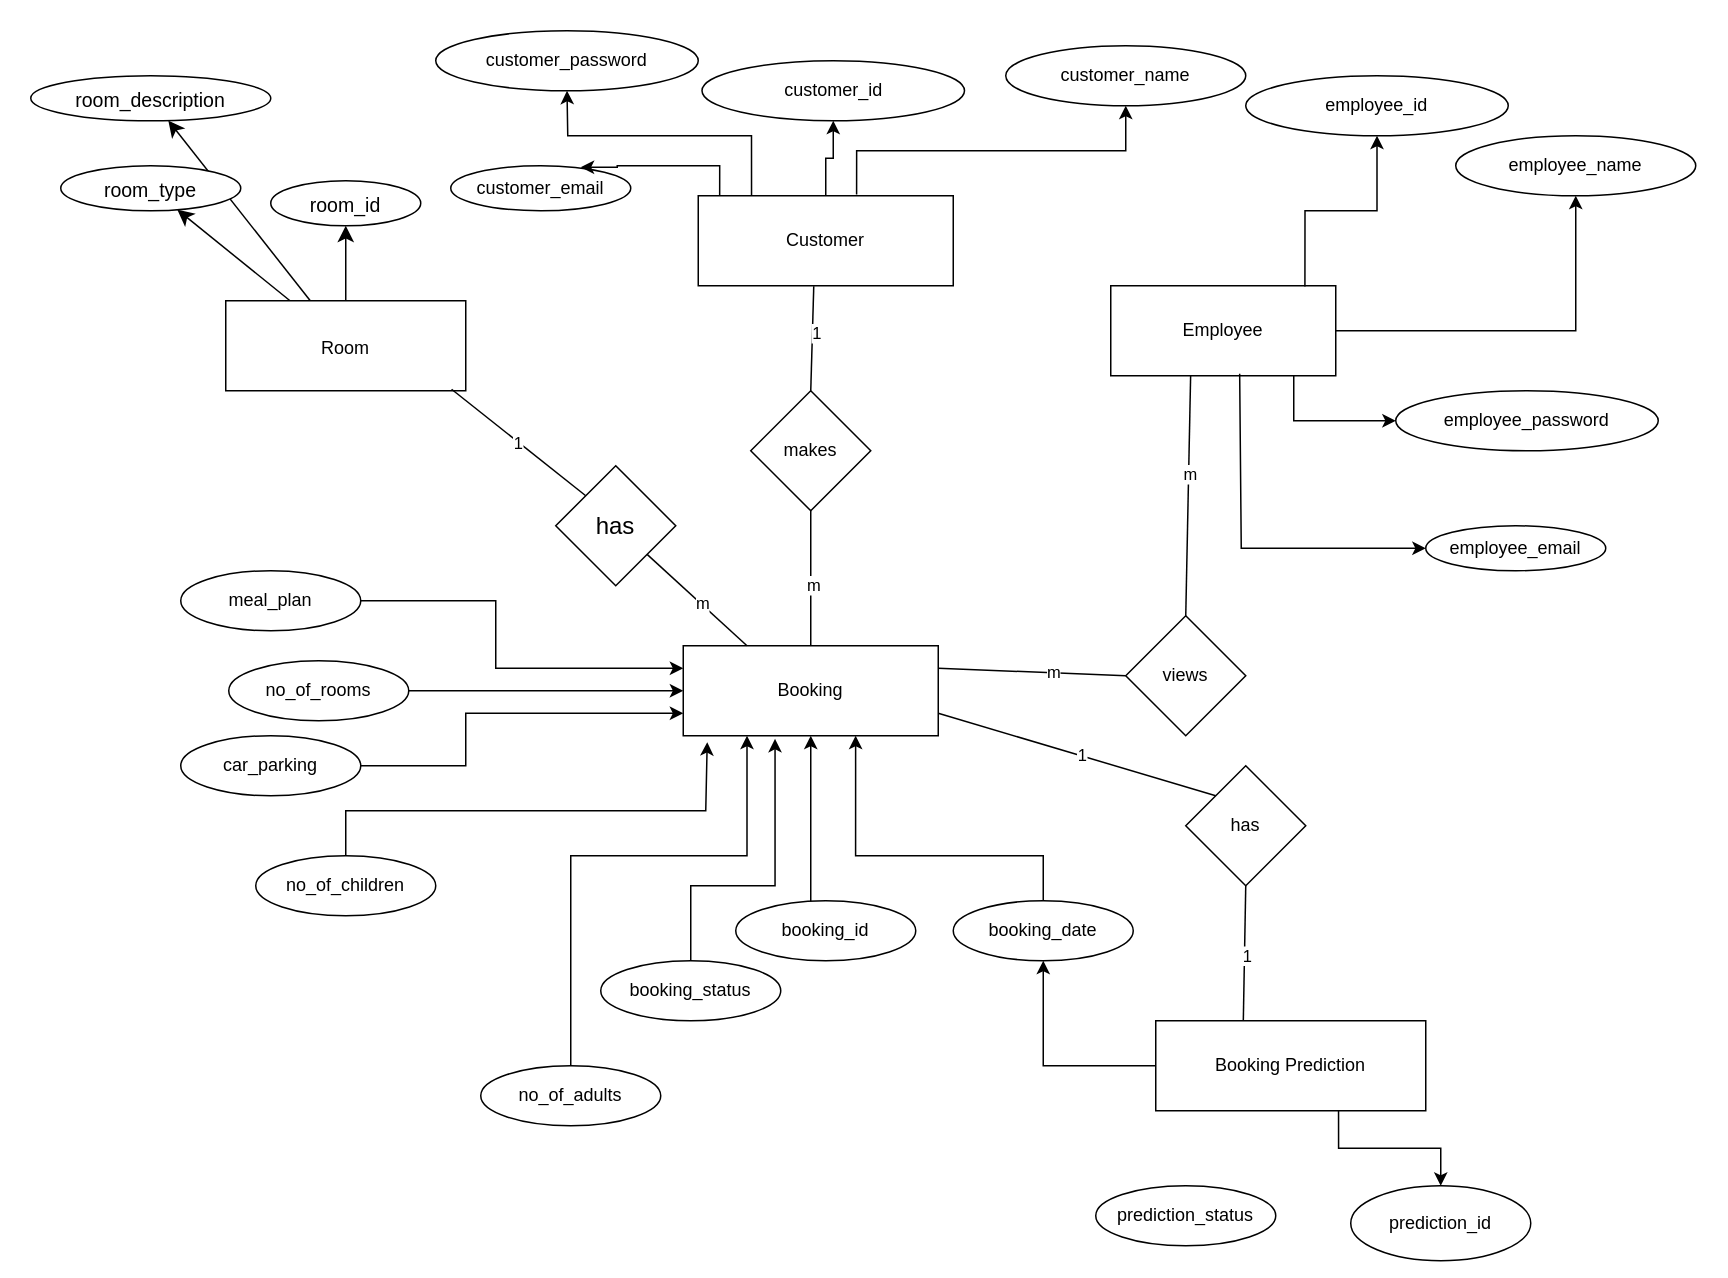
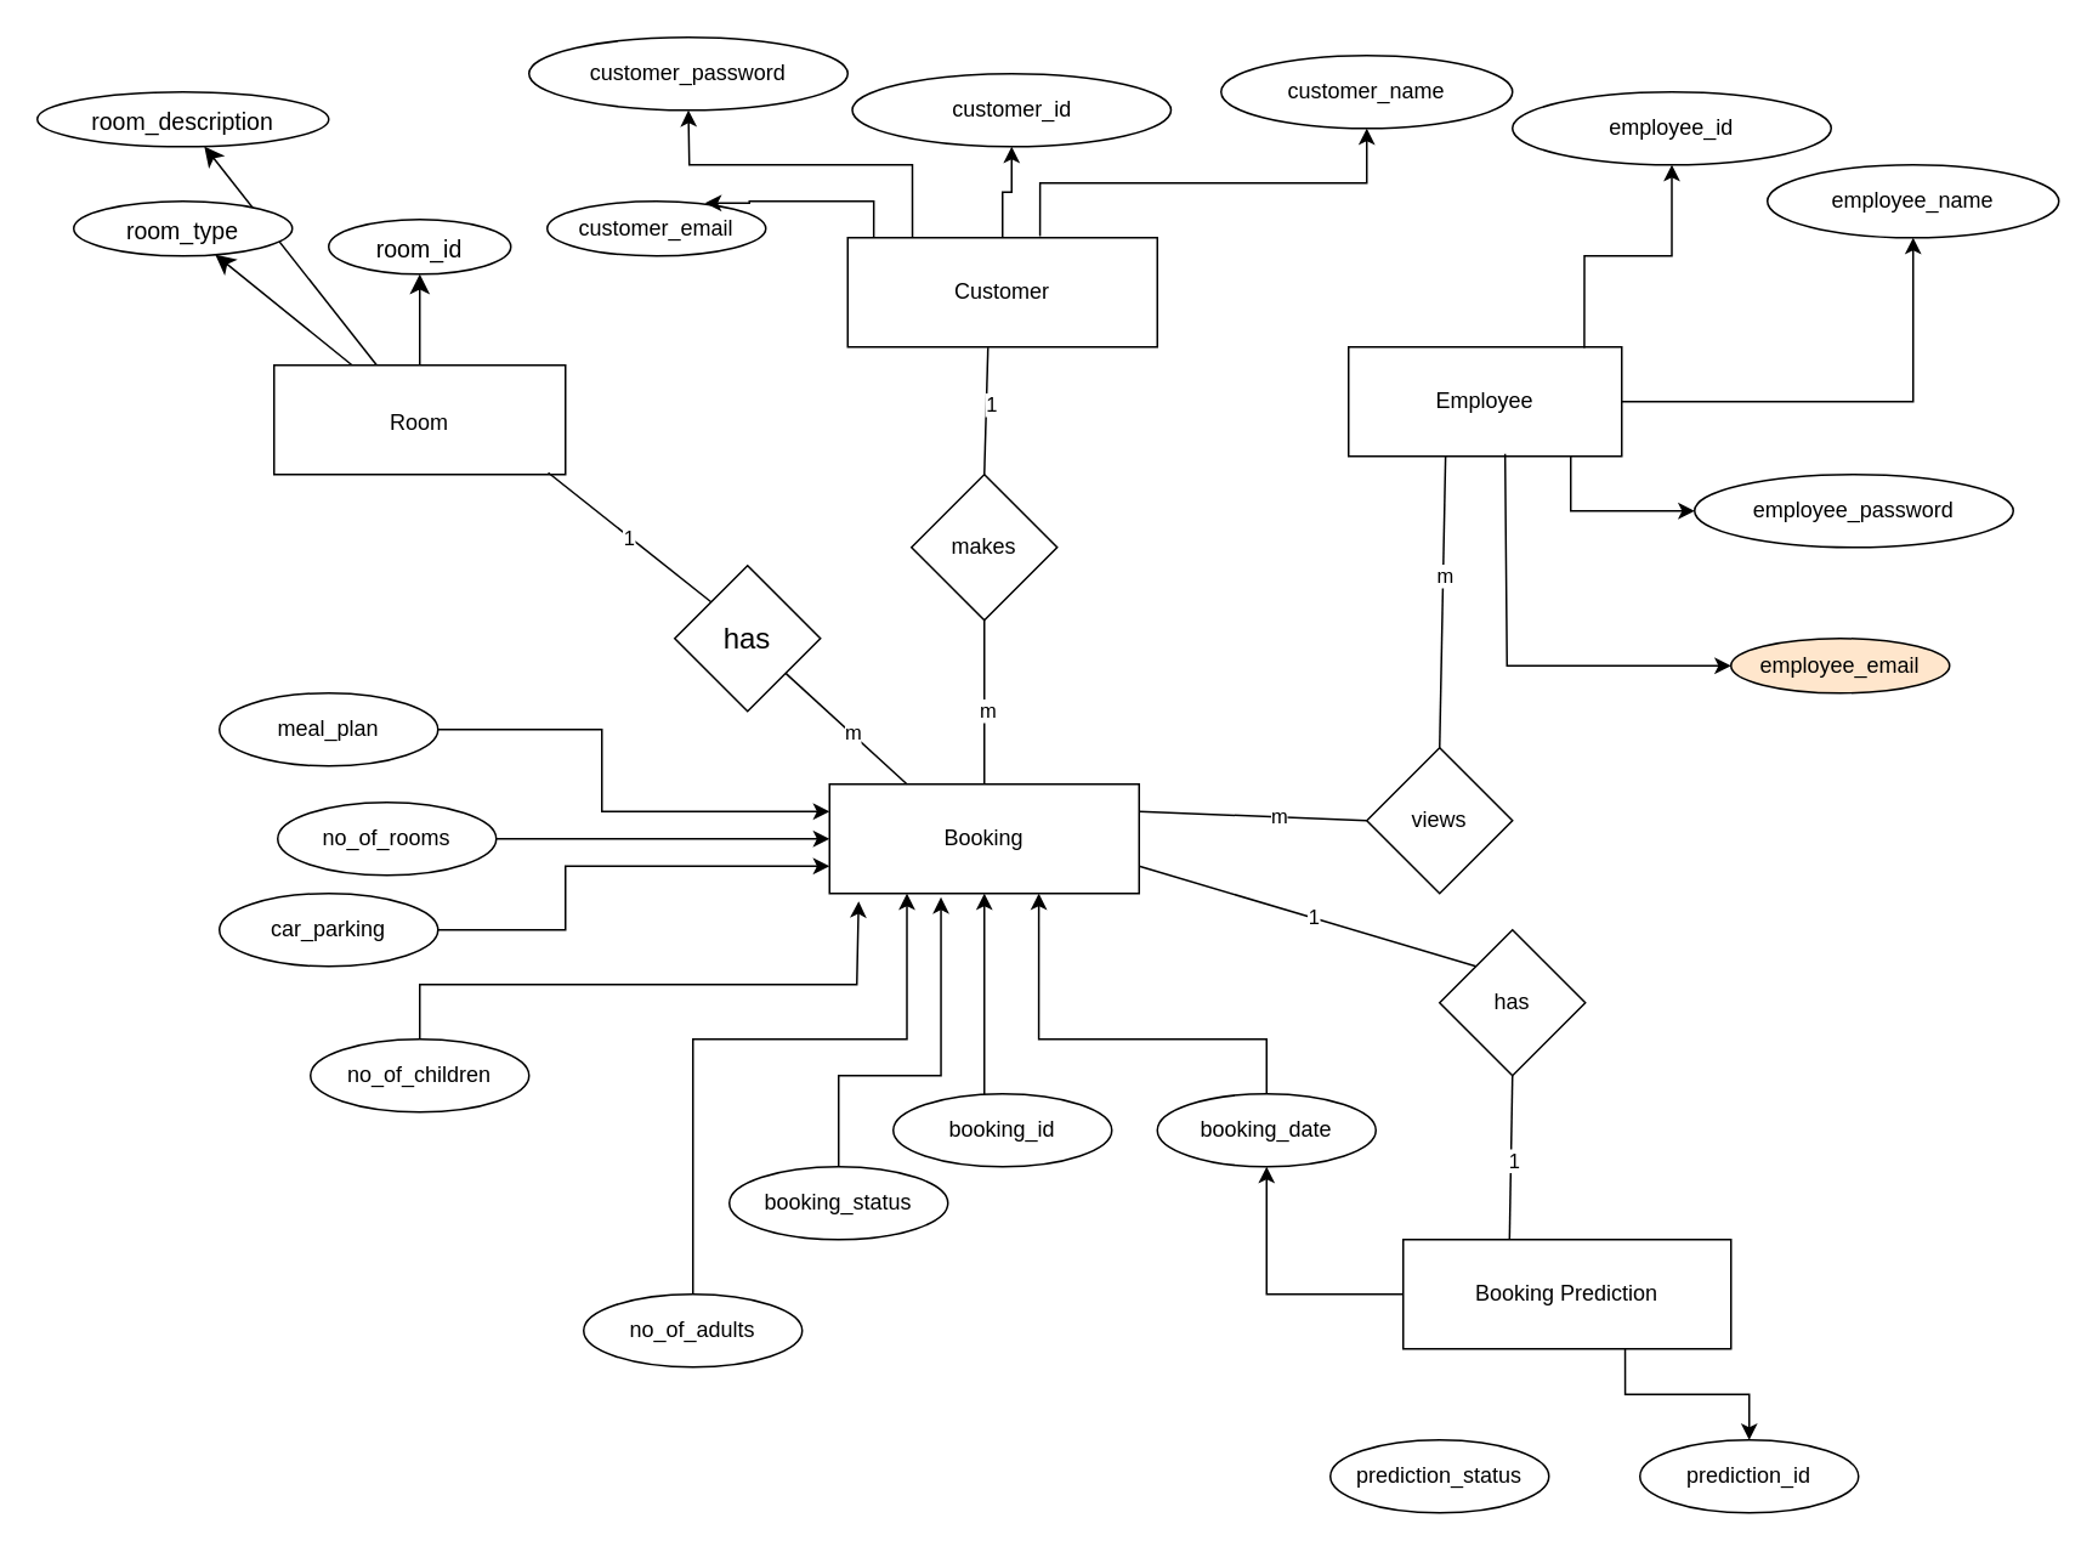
  <mxCell id="0" />
  <mxCell id="1" parent="0" />
  <mxCell id="2" value="" style="edgeStyle=orthogonalEdgeStyle;rounded=0;orthogonalLoop=1;jettySize=auto;html=1;" parent="1" source="4" target="5" edge="1"><mxGeometry relative="1" as="geometry" /></mxCell>
  <mxCell id="3" value="" style="edgeStyle=orthogonalEdgeStyle;rounded=0;orthogonalLoop=1;jettySize=auto;html=1;exitX=0.621;exitY=-0.014;exitDx=0;exitDy=0;exitPerimeter=0;" parent="1" source="4" target="6" edge="1"><mxGeometry relative="1" as="geometry"><mxPoint x="550" y="100" as="sourcePoint" /></mxGeometry></mxCell>
  <mxCell id="4" value="Customer" style="rounded=0;whiteSpace=wrap;html=1;" parent="1" vertex="1"><mxGeometry x="465" y="130" width="170" height="60" as="geometry" /></mxCell>
  <mxCell id="5" value="customer_id" style="ellipse;whiteSpace=wrap;html=1;rounded=0;" parent="1" vertex="1"><mxGeometry x="467.5" y="40" width="175" height="40" as="geometry" /></mxCell>
  <mxCell id="6" value="customer_name" style="ellipse;whiteSpace=wrap;html=1;rounded=0;" parent="1" vertex="1"><mxGeometry x="670" y="30" width="160" height="40" as="geometry" /></mxCell>
  <mxCell id="7" value="" style="edgeStyle=orthogonalEdgeStyle;rounded=0;orthogonalLoop=1;jettySize=auto;html=1;exitX=0.209;exitY=0.001;exitDx=0;exitDy=0;exitPerimeter=0;" parent="1" source="4" target="8" edge="1"><mxGeometry relative="1" as="geometry"><mxPoint x="397" y="140" as="sourcePoint" /><Array as="points"><mxPoint x="500" y="90" /><mxPoint x="378" y="90" /></Array></mxGeometry></mxCell>
  <mxCell id="8" value="customer_password" style="ellipse;whiteSpace=wrap;html=1;rounded=0;" parent="1" vertex="1"><mxGeometry x="290" y="20" width="175" height="40" as="geometry" /></mxCell>
  <mxCell id="9" value="customer_email" style="ellipse;whiteSpace=wrap;html=1;" parent="1" vertex="1"><mxGeometry x="300" y="110" width="120" height="30" as="geometry" /></mxCell>
  <mxCell id="10" style="edgeStyle=orthogonalEdgeStyle;rounded=0;orthogonalLoop=1;jettySize=auto;html=1;entryX=0.722;entryY=0.033;entryDx=0;entryDy=0;entryPerimeter=0;exitX=0.084;exitY=-0.004;exitDx=0;exitDy=0;exitPerimeter=0;" parent="1" source="4" target="9" edge="1"><mxGeometry relative="1" as="geometry"><mxPoint x="479" y="125" as="sourcePoint" /><Array as="points"><mxPoint x="479" y="110" /><mxPoint x="411" y="110" /></Array></mxGeometry></mxCell>
  <mxCell id="11" value="makes" style="rhombus;whiteSpace=wrap;html=1;" parent="1" vertex="1"><mxGeometry x="500" y="260" width="80" height="80" as="geometry" /></mxCell>
  <mxCell id="12" value="Booking" style="whiteSpace=wrap;html=1;" parent="1" vertex="1"><mxGeometry x="455" y="430" width="170" height="60" as="geometry" /></mxCell>
  <mxCell id="13" value="booking_id" style="ellipse;whiteSpace=wrap;html=1;" parent="1" vertex="1"><mxGeometry x="490" y="600" width="120" height="40" as="geometry" /></mxCell>
  <mxCell id="14" style="edgeStyle=orthogonalEdgeStyle;rounded=0;orthogonalLoop=1;jettySize=auto;html=1;entryX=0.5;entryY=1;entryDx=0;entryDy=0;" parent="1" source="13" target="12" edge="1"><mxGeometry relative="1" as="geometry"><Array as="points"><mxPoint x="540" y="570" /><mxPoint x="540" y="570" /></Array></mxGeometry></mxCell>
  <mxCell id="15" value="booking_date" style="ellipse;whiteSpace=wrap;html=1;" parent="1" vertex="1"><mxGeometry x="635" y="600" width="120" height="40" as="geometry" /></mxCell>
  <mxCell id="16" style="edgeStyle=orthogonalEdgeStyle;rounded=0;orthogonalLoop=1;jettySize=auto;html=1;entryX=0.676;entryY=1;entryDx=0;entryDy=0;entryPerimeter=0;" parent="1" source="15" target="12" edge="1"><mxGeometry relative="1" as="geometry"><Array as="points"><mxPoint x="695" y="570" /><mxPoint x="570" y="570" /></Array></mxGeometry></mxCell>
  <mxCell id="17" style="edgeStyle=orthogonalEdgeStyle;rounded=0;orthogonalLoop=1;jettySize=auto;html=1;entryX=0.25;entryY=1;entryDx=0;entryDy=0;exitX=0.5;exitY=0;exitDx=0;exitDy=0;" parent="1" source="18" target="12" edge="1"><mxGeometry relative="1" as="geometry"><Array as="points"><mxPoint x="380" y="570" /><mxPoint x="498" y="570" /></Array></mxGeometry></mxCell>
  <mxCell id="18" value="no_of_adults" style="ellipse;whiteSpace=wrap;html=1;" parent="1" vertex="1"><mxGeometry x="320" y="710" width="120" height="40" as="geometry" /></mxCell>
  <mxCell id="19" value="views" style="rhombus;whiteSpace=wrap;html=1;" parent="1" vertex="1"><mxGeometry x="750" y="410" width="80" height="80" as="geometry" /></mxCell>
  <mxCell id="20" value="" style="endArrow=none;html=1;rounded=0;exitX=0.5;exitY=0;exitDx=0;exitDy=0;entryX=0.453;entryY=1.006;entryDx=0;entryDy=0;entryPerimeter=0;" parent="1" source="11" target="4" edge="1"><mxGeometry width="50" height="50" relative="1" as="geometry"><mxPoint x="500" y="230" as="sourcePoint" /><mxPoint x="550" y="180" as="targetPoint" /></mxGeometry></mxCell>
  <mxCell id="21" value="1" style="edgeLabel;html=1;align=center;verticalAlign=middle;resizable=0;points=[];" parent="20" vertex="1" connectable="0"><mxGeometry x="0.127" y="-2" relative="1" as="geometry"><mxPoint as="offset" /></mxGeometry></mxCell>
  <mxCell id="22" value="" style="endArrow=none;html=1;rounded=0;exitX=0.5;exitY=0;exitDx=0;exitDy=0;entryX=0.5;entryY=1;entryDx=0;entryDy=0;" parent="1" source="12" target="11" edge="1"><mxGeometry width="50" height="50" relative="1" as="geometry"><mxPoint x="500" y="400" as="sourcePoint" /><mxPoint x="550" y="350" as="targetPoint" /></mxGeometry></mxCell>
  <mxCell id="23" value="m" style="edgeLabel;html=1;align=center;verticalAlign=middle;resizable=0;points=[];" parent="22" vertex="1" connectable="0"><mxGeometry x="-0.084" y="-1" relative="1" as="geometry"><mxPoint as="offset" /></mxGeometry></mxCell>
  <mxCell id="24" value="" style="endArrow=none;html=1;rounded=0;entryX=0;entryY=0.5;entryDx=0;entryDy=0;exitX=1;exitY=0.25;exitDx=0;exitDy=0;" parent="1" source="12" target="19" edge="1"><mxGeometry width="50" height="50" relative="1" as="geometry"><mxPoint x="640" y="470" as="sourcePoint" /><mxPoint x="690" y="420" as="targetPoint" /></mxGeometry></mxCell>
  <mxCell id="25" value="m" style="edgeLabel;html=1;align=center;verticalAlign=middle;resizable=0;points=[];" parent="24" vertex="1" connectable="0"><mxGeometry x="0.226" y="1" relative="1" as="geometry"><mxPoint as="offset" /></mxGeometry></mxCell>
  <mxCell id="26" value="Employee" style="rounded=0;whiteSpace=wrap;html=1;" parent="1" vertex="1"><mxGeometry x="740" y="190" width="150" height="60" as="geometry" /></mxCell>
  <mxCell id="27" value="" style="endArrow=none;html=1;rounded=0;entryX=0.355;entryY=0.999;entryDx=0;entryDy=0;entryPerimeter=0;exitX=0.5;exitY=0;exitDx=0;exitDy=0;" parent="1" source="19" target="26" edge="1"><mxGeometry width="50" height="50" relative="1" as="geometry"><mxPoint x="780" y="300" as="sourcePoint" /><mxPoint x="830" y="250" as="targetPoint" /></mxGeometry></mxCell>
  <mxCell id="28" value="m" style="edgeLabel;html=1;align=center;verticalAlign=middle;resizable=0;points=[];" parent="27" vertex="1" connectable="0"><mxGeometry x="0.191" y="-1" relative="1" as="geometry"><mxPoint as="offset" /></mxGeometry></mxCell>
  <mxCell id="29" value="" style="edgeStyle=orthogonalEdgeStyle;rounded=0;orthogonalLoop=1;jettySize=auto;html=1;exitX=0.863;exitY=0.009;exitDx=0;exitDy=0;exitPerimeter=0;" parent="1" source="26" target="31" edge="1"><mxGeometry relative="1" as="geometry"><mxPoint x="850" y="190" as="sourcePoint" /></mxGeometry></mxCell>
  <mxCell id="30" value="" style="edgeStyle=orthogonalEdgeStyle;rounded=0;orthogonalLoop=1;jettySize=auto;html=1;exitX=1;exitY=0.5;exitDx=0;exitDy=0;" parent="1" source="26" target="32" edge="1"><mxGeometry relative="1" as="geometry"><mxPoint x="871" y="189" as="sourcePoint" /></mxGeometry></mxCell>
  <mxCell id="31" value="employee_id" style="ellipse;whiteSpace=wrap;html=1;rounded=0;" parent="1" vertex="1"><mxGeometry x="830" y="50" width="175" height="40" as="geometry" /></mxCell>
  <mxCell id="32" value="employee_name" style="ellipse;whiteSpace=wrap;html=1;rounded=0;" parent="1" vertex="1"><mxGeometry x="970" y="90" width="160" height="40" as="geometry" /></mxCell>
  <mxCell id="33" value="" style="edgeStyle=orthogonalEdgeStyle;rounded=0;orthogonalLoop=1;jettySize=auto;html=1;" parent="1" target="34" edge="1"><mxGeometry relative="1" as="geometry"><mxPoint x="862" y="250" as="sourcePoint" /><Array as="points"><mxPoint x="862" y="280" /></Array></mxGeometry></mxCell>
  <mxCell id="34" value="employee_password" style="ellipse;whiteSpace=wrap;html=1;rounded=0;" parent="1" vertex="1"><mxGeometry x="930" y="260" width="175" height="40" as="geometry" /></mxCell>
- <mxCell id="35" value="employee_email" style="ellipse;whiteSpace=wrap;html=1;" parent="1" vertex="1"><mxGeometry x="950" y="350" width="120" height="30" as="geometry" /></mxCell>
+ <mxCell id="35" value="employee_email" style="ellipse;whiteSpace=wrap;html=1;fillColor=#ffe6cc;" parent="1" vertex="1"><mxGeometry x="950" y="350" width="120" height="30" as="geometry" /></mxCell>
  <mxCell id="36" value="" style="endArrow=classic;html=1;rounded=0;entryX=0;entryY=0.5;entryDx=0;entryDy=0;exitX=0.573;exitY=0.977;exitDx=0;exitDy=0;exitPerimeter=0;" parent="1" source="26" target="35" edge="1"><mxGeometry width="50" height="50" relative="1" as="geometry"><mxPoint x="880" y="390" as="sourcePoint" /><mxPoint x="930" y="340" as="targetPoint" /><Array as="points"><mxPoint x="827" y="365" /></Array></mxGeometry></mxCell>
  <mxCell id="37" value="" style="endArrow=none;html=1;rounded=0;exitX=1;exitY=0.75;exitDx=0;exitDy=0;entryX=0;entryY=0;entryDx=0;entryDy=0;" parent="1" source="12" target="39" edge="1"><mxGeometry width="50" height="50" relative="1" as="geometry"><mxPoint x="670" y="550" as="sourcePoint" /><mxPoint x="810" y="540" as="targetPoint" /></mxGeometry></mxCell>
  <mxCell id="38" value="1" style="edgeLabel;html=1;align=center;verticalAlign=middle;resizable=0;points=[];" parent="37" vertex="1" connectable="0"><mxGeometry x="0.026" y="1" relative="1" as="geometry"><mxPoint as="offset" /></mxGeometry></mxCell>
  <mxCell id="39" value="has" style="rhombus;whiteSpace=wrap;html=1;" parent="1" vertex="1"><mxGeometry x="790" y="510" width="80" height="80" as="geometry" /></mxCell>
  <mxCell id="40" value="" style="endArrow=none;html=1;rounded=0;entryX=0.5;entryY=1;entryDx=0;entryDy=0;exitX=0.324;exitY=0.05;exitDx=0;exitDy=0;exitPerimeter=0;" parent="1" source="44" target="39" edge="1"><mxGeometry width="50" height="50" relative="1" as="geometry"><mxPoint x="830" y="680" as="sourcePoint" /><mxPoint x="860" y="640" as="targetPoint" /></mxGeometry></mxCell>
  <mxCell id="41" value="1" style="edgeLabel;html=1;align=center;verticalAlign=middle;resizable=0;points=[];" parent="40" vertex="1" connectable="0"><mxGeometry x="0.004" y="-1" relative="1" as="geometry"><mxPoint as="offset" /></mxGeometry></mxCell>
  <mxCell id="42" style="edgeStyle=orthogonalEdgeStyle;rounded=0;orthogonalLoop=1;jettySize=auto;html=1;" parent="1" source="44" target="15" edge="1"><mxGeometry relative="1" as="geometry"><mxPoint x="790" y="790" as="targetPoint" /></mxGeometry></mxCell>
  <mxCell id="43" style="edgeStyle=orthogonalEdgeStyle;rounded=0;orthogonalLoop=1;jettySize=auto;html=1;exitX=0.677;exitY=0.997;exitDx=0;exitDy=0;exitPerimeter=0;" parent="1" source="44" target="46" edge="1"><mxGeometry relative="1" as="geometry" /></mxCell>
  <mxCell id="44" value="Booking Prediction" style="rounded=0;whiteSpace=wrap;html=1;" parent="1" vertex="1"><mxGeometry x="770" y="680" width="180" height="60" as="geometry" /></mxCell>
  <mxCell id="45" value="prediction_status" style="ellipse;whiteSpace=wrap;html=1;" parent="1" vertex="1"><mxGeometry x="730" y="790" width="120" height="40" as="geometry" /></mxCell>
- <mxCell id="46" value="prediction_id" style="ellipse;whiteSpace=wrap;html=1;" parent="1" vertex="1"><mxGeometry x="900" y="790" width="120" height="50" as="geometry" /></mxCell>
+ <mxCell id="46" value="prediction_id" style="ellipse;whiteSpace=wrap;html=1;" parent="1" vertex="1"><mxGeometry x="900" y="790" width="120" height="40" as="geometry" /></mxCell>
  <mxCell id="47" style="edgeStyle=orthogonalEdgeStyle;rounded=0;orthogonalLoop=1;jettySize=auto;html=1;entryX=0;entryY=0.75;entryDx=0;entryDy=0;exitX=1;exitY=0.5;exitDx=0;exitDy=0;" parent="1" source="48" target="12" edge="1"><mxGeometry relative="1" as="geometry"><Array as="points"><mxPoint x="310" y="510" /><mxPoint x="310" y="475" /></Array><mxPoint x="518" y="520" as="targetPoint" /></mxGeometry></mxCell>
  <mxCell id="48" value="car_parking" style="ellipse;whiteSpace=wrap;html=1;" parent="1" vertex="1"><mxGeometry x="120" y="490" width="120" height="40" as="geometry" /></mxCell>
  <mxCell id="49" style="edgeStyle=orthogonalEdgeStyle;rounded=0;orthogonalLoop=1;jettySize=auto;html=1;exitX=0.5;exitY=0;exitDx=0;exitDy=0;entryX=0.094;entryY=1.071;entryDx=0;entryDy=0;entryPerimeter=0;" parent="1" source="50" target="12" edge="1"><mxGeometry relative="1" as="geometry"><Array as="points"><mxPoint x="230" y="540" /><mxPoint x="470" y="540" /><mxPoint x="470" y="494" /></Array><mxPoint x="470" y="530" as="targetPoint" /></mxGeometry></mxCell>
  <mxCell id="50" value="no_of_children" style="ellipse;whiteSpace=wrap;html=1;" parent="1" vertex="1"><mxGeometry x="170" y="570" width="120" height="40" as="geometry" /></mxCell>
  <mxCell id="51" style="edgeStyle=orthogonalEdgeStyle;rounded=0;orthogonalLoop=1;jettySize=auto;html=1;entryX=0;entryY=0.5;entryDx=0;entryDy=0;exitX=1;exitY=0.5;exitDx=0;exitDy=0;" parent="1" source="52" target="12" edge="1"><mxGeometry relative="1" as="geometry"><Array as="points"><mxPoint x="440" y="460" /><mxPoint x="440" y="460" /></Array><mxPoint x="290" y="350" as="targetPoint" /></mxGeometry></mxCell>
  <mxCell id="52" value="no_of_rooms" style="ellipse;whiteSpace=wrap;html=1;" parent="1" vertex="1"><mxGeometry x="152" y="440" width="120" height="40" as="geometry" /></mxCell>
  <mxCell id="53" style="edgeStyle=orthogonalEdgeStyle;rounded=0;orthogonalLoop=1;jettySize=auto;html=1;entryX=0.36;entryY=1.034;entryDx=0;entryDy=0;exitX=0.5;exitY=0;exitDx=0;exitDy=0;entryPerimeter=0;" parent="1" source="54" target="12" edge="1"><mxGeometry relative="1" as="geometry"><Array as="points"><mxPoint x="460" y="590" /><mxPoint x="516" y="590" /></Array><mxPoint x="538" y="530" as="targetPoint" /></mxGeometry></mxCell>
  <mxCell id="54" value="booking_status" style="ellipse;whiteSpace=wrap;html=1;" parent="1" vertex="1"><mxGeometry x="400" y="640" width="120" height="40" as="geometry" /></mxCell>
  <mxCell id="55" style="edgeStyle=orthogonalEdgeStyle;rounded=0;orthogonalLoop=1;jettySize=auto;html=1;exitX=1;exitY=0.5;exitDx=0;exitDy=0;entryX=0;entryY=0.25;entryDx=0;entryDy=0;" parent="1" source="56" target="12" edge="1"><mxGeometry relative="1" as="geometry"><Array as="points"><mxPoint x="330" y="400" /><mxPoint x="330" y="445" /></Array><mxPoint x="400" y="420" as="targetPoint" /></mxGeometry></mxCell>
  <mxCell id="56" value="meal_plan" style="ellipse;whiteSpace=wrap;html=1;" parent="1" vertex="1"><mxGeometry x="120" y="380" width="120" height="40" as="geometry" /></mxCell>
  <mxCell id="57" value="" style="edgeStyle=none;curved=1;rounded=0;orthogonalLoop=1;jettySize=auto;html=1;fontSize=12;startSize=8;endSize=8;" edge="1" parent="1" source="60" target="61"><mxGeometry relative="1" as="geometry" /></mxCell>
  <mxCell id="58" value="" style="edgeStyle=none;curved=1;rounded=0;orthogonalLoop=1;jettySize=auto;html=1;fontSize=12;startSize=8;endSize=8;" edge="1" parent="1" source="60" target="62"><mxGeometry relative="1" as="geometry" /></mxCell>
  <mxCell id="59" value="" style="edgeStyle=none;curved=1;rounded=0;orthogonalLoop=1;jettySize=auto;html=1;fontSize=12;startSize=8;endSize=8;" edge="1" parent="1" source="60" target="63"><mxGeometry relative="1" as="geometry" /></mxCell>
  <mxCell id="60" value="&lt;font style=&quot;font-size: 12px;&quot;&gt;Room&lt;/font&gt;" style="rounded=0;whiteSpace=wrap;html=1;fontSize=16;" vertex="1" parent="1"><mxGeometry x="150" y="200" width="160" height="60" as="geometry" /></mxCell>
  <mxCell id="61" value="&lt;font style=&quot;font-size: 13px;&quot;&gt;room_id&lt;/font&gt;" style="ellipse;whiteSpace=wrap;html=1;fontSize=16;rounded=0;" vertex="1" parent="1"><mxGeometry x="180" y="120" width="100" height="30" as="geometry" /></mxCell>
  <mxCell id="62" value="&lt;font style=&quot;font-size: 13px;&quot;&gt;room_type&lt;/font&gt;" style="ellipse;whiteSpace=wrap;html=1;fontSize=16;rounded=0;" vertex="1" parent="1"><mxGeometry x="40" y="110" width="120" height="30" as="geometry" /></mxCell>
  <mxCell id="63" value="&lt;font style=&quot;font-size: 13px;&quot;&gt;room_description&lt;/font&gt;" style="ellipse;whiteSpace=wrap;html=1;fontSize=16;rounded=0;" vertex="1" parent="1"><mxGeometry x="20" y="50" width="160" height="30" as="geometry" /></mxCell>
  <mxCell id="64" value="has" style="rhombus;whiteSpace=wrap;html=1;fontSize=16;rounded=0;" vertex="1" parent="1"><mxGeometry x="370" y="310" width="80" height="80" as="geometry" /></mxCell>
  <mxCell id="65" value="1" style="endArrow=none;html=1;rounded=0;exitX=0;exitY=0;exitDx=0;exitDy=0;entryX=0.941;entryY=0.983;entryDx=0;entryDy=0;entryPerimeter=0;" edge="1" parent="1" source="64" target="60"><mxGeometry width="50" height="50" relative="1" as="geometry"><mxPoint x="340" y="360" as="sourcePoint" /><mxPoint x="340" y="270" as="targetPoint" /></mxGeometry></mxCell>
  <mxCell id="66" value="" style="endArrow=none;html=1;rounded=0;exitX=0.25;exitY=0;exitDx=0;exitDy=0;" edge="1" parent="1" source="12" target="64"><mxGeometry width="50" height="50" relative="1" as="geometry"><mxPoint x="550" y="440" as="sourcePoint" /><mxPoint x="550" y="350" as="targetPoint" /></mxGeometry></mxCell>
  <mxCell id="67" value="m" style="edgeLabel;html=1;align=center;verticalAlign=middle;resizable=0;points=[];" vertex="1" connectable="0" parent="66"><mxGeometry x="-0.084" y="-1" relative="1" as="geometry"><mxPoint as="offset" /></mxGeometry></mxCell>
